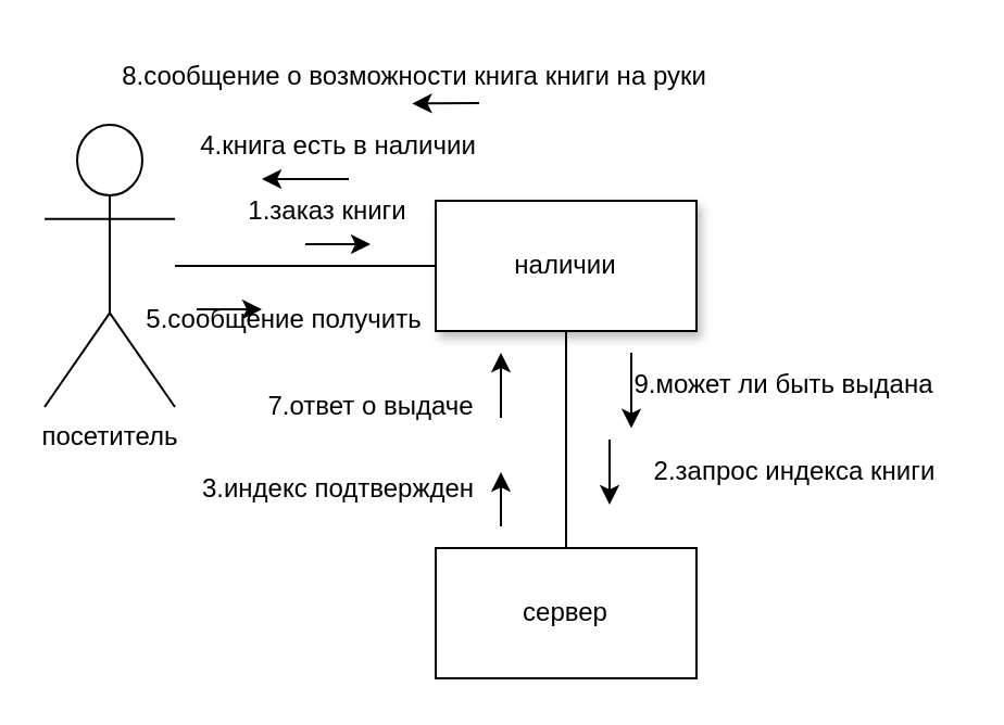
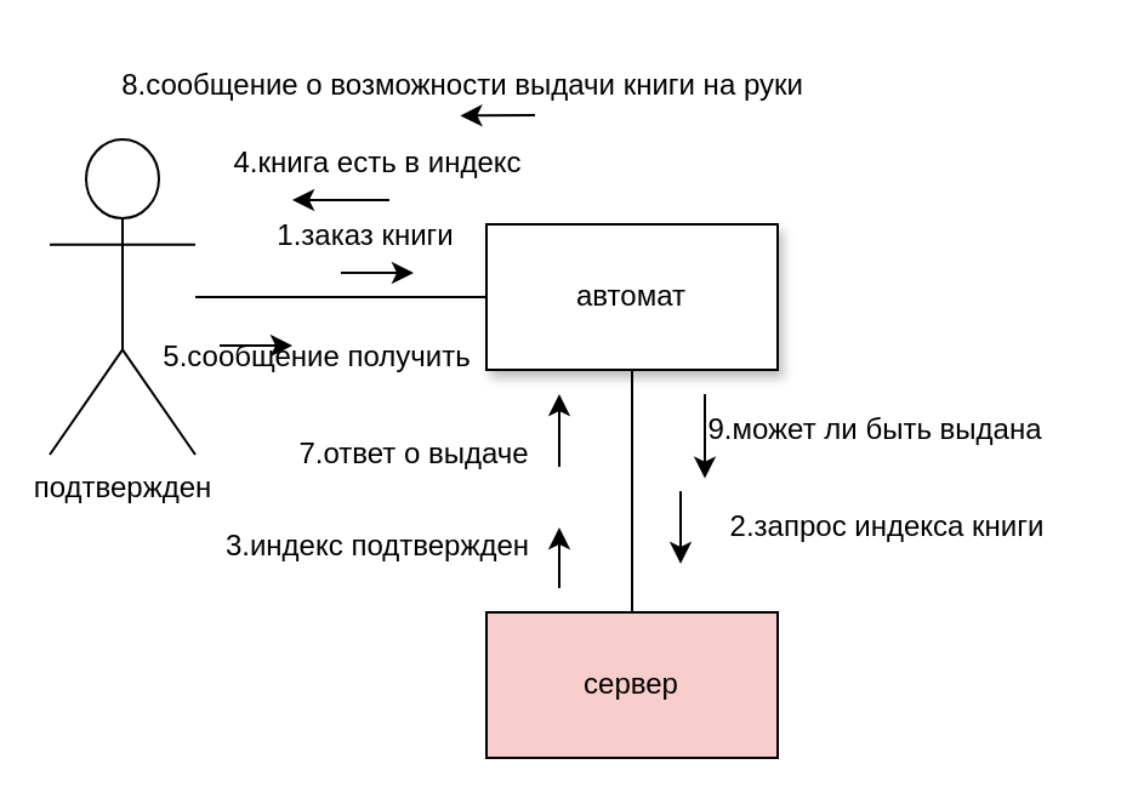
  <mxCell id="0" />
  <mxCell id="1" parent="0" />
- <mxCell id="2" value="наличии" style="whiteSpace=wrap;html=1;shadow=1;" vertex="1" parent="1"><mxGeometry x="200" y="92" width="120" height="60" as="geometry" /></mxCell>
- <mxCell id="3" value="сервер" style="whiteSpace=wrap;html=1;" vertex="1" parent="1"><mxGeometry x="200" y="252" width="120" height="60" as="geometry" /></mxCell>
- <mxCell id="4" value="посетитель" style="shape=umlActor;verticalLabelPosition=bottom;verticalAlign=top;html=1;outlineConnect=0;" vertex="1" parent="1"><mxGeometry x="20" y="57" width="60" height="130" as="geometry" /></mxCell>
+ <mxCell id="2" value="автомат" style="whiteSpace=wrap;html=1;shadow=1;" vertex="1" parent="1"><mxGeometry x="200" y="92" width="120" height="60" as="geometry" /></mxCell>
+ <mxCell id="3" value="сервер" style="whiteSpace=wrap;html=1;fillColor=#f8cecc;" vertex="1" parent="1"><mxGeometry x="200" y="252" width="120" height="60" as="geometry" /></mxCell>
+ <mxCell id="4" value="подтвержден" style="shape=umlActor;verticalLabelPosition=bottom;verticalAlign=top;html=1;outlineConnect=0;" vertex="1" parent="1"><mxGeometry x="20" y="57" width="60" height="130" as="geometry" /></mxCell>
  <mxCell id="5" value="" style="endArrow=none;html=1;rounded=0;entryX=0;entryY=0.5;entryDx=0;entryDy=0;" edge="1" parent="1" source="4" target="2"><mxGeometry width="50" height="50" relative="1" as="geometry"><mxPoint x="230" y="282" as="sourcePoint" /><mxPoint x="280" y="232" as="targetPoint" /></mxGeometry></mxCell>
  <mxCell id="6" value="" style="endArrow=none;html=1;rounded=0;entryX=0.5;entryY=1;entryDx=0;entryDy=0;exitX=0.5;exitY=0;exitDx=0;exitDy=0;" edge="1" parent="1" source="3" target="2"><mxGeometry width="50" height="50" relative="1" as="geometry"><mxPoint x="230" y="282" as="sourcePoint" /><mxPoint x="280" y="232" as="targetPoint" /></mxGeometry></mxCell>
  <mxCell id="7" value="" style="endArrow=classic;html=1;rounded=0;" edge="1" parent="1"><mxGeometry width="50" height="50" relative="1" as="geometry"><mxPoint x="140" y="112" as="sourcePoint" /><mxPoint x="170" y="112" as="targetPoint" /></mxGeometry></mxCell>
  <mxCell id="8" value="1.заказ книги" style="text;html=1;align=center;verticalAlign=middle;resizable=0;points=[];autosize=1;strokeColor=none;fillColor=none;" vertex="1" parent="1"><mxGeometry x="100" y="82" width="100" height="30" as="geometry" /></mxCell>
  <mxCell id="9" value="" style="endArrow=classic;html=1;rounded=0;" edge="1" parent="1"><mxGeometry width="50" height="50" relative="1" as="geometry"><mxPoint x="280" y="202" as="sourcePoint" /><mxPoint x="280" y="232" as="targetPoint" /></mxGeometry></mxCell>
  <mxCell id="10" value="2.запрос индекса книги" style="text;html=1;align=center;verticalAlign=middle;resizable=0;points=[];autosize=1;strokeColor=none;fillColor=none;" vertex="1" parent="1"><mxGeometry x="290" y="202" width="150" height="30" as="geometry" /></mxCell>
  <mxCell id="11" value="" style="endArrow=classic;html=1;rounded=0;" edge="1" parent="1"><mxGeometry width="50" height="50" relative="1" as="geometry"><mxPoint x="230" y="242" as="sourcePoint" /><mxPoint x="230" y="217" as="targetPoint" /></mxGeometry></mxCell>
  <mxCell id="12" value="3.индекс подтвержден" style="text;html=1;align=center;verticalAlign=middle;resizable=0;points=[];autosize=1;strokeColor=none;fillColor=none;" vertex="1" parent="1"><mxGeometry x="80" y="210" width="150" height="30" as="geometry" /></mxCell>
  <mxCell id="13" value="" style="endArrow=classic;html=1;rounded=0;" edge="1" parent="1"><mxGeometry width="50" height="50" relative="1" as="geometry"><mxPoint x="160" y="82" as="sourcePoint" /><mxPoint x="120" y="82" as="targetPoint" /></mxGeometry></mxCell>
- <mxCell id="14" value="4.книга есть в наличии" style="text;html=1;align=center;verticalAlign=middle;resizable=0;points=[];autosize=1;strokeColor=none;fillColor=none;" vertex="1" parent="1"><mxGeometry x="80" y="52" width="150" height="30" as="geometry" /></mxCell>
+ <mxCell id="14" value="4.книга есть в индекс" style="text;html=1;align=center;verticalAlign=middle;resizable=0;points=[];autosize=1;strokeColor=none;fillColor=none;" vertex="1" parent="1"><mxGeometry x="80" y="52" width="150" height="30" as="geometry" /></mxCell>
  <mxCell id="15" value="" style="endArrow=classic;html=1;rounded=0;" edge="1" parent="1"><mxGeometry width="50" height="50" relative="1" as="geometry"><mxPoint x="90" y="142" as="sourcePoint" /><mxPoint x="120" y="142" as="targetPoint" /></mxGeometry></mxCell>
  <mxCell id="16" value="5.сообщение получить" style="text;html=1;align=center;verticalAlign=middle;resizable=0;points=[];autosize=1;strokeColor=none;fillColor=none;" vertex="1" parent="1"><mxGeometry x="50" y="132" width="160" height="30" as="geometry" /></mxCell>
  <mxCell id="17" value="" style="endArrow=classic;html=1;rounded=0;entryX=0;entryY=-0.173;entryDx=0;entryDy=0;entryPerimeter=0;" edge="1" parent="1" target="10"><mxGeometry width="50" height="50" relative="1" as="geometry"><mxPoint x="290" y="162" as="sourcePoint" /><mxPoint x="280" y="232" as="targetPoint" /></mxGeometry></mxCell>
  <mxCell id="18" value="9.может ли быть выдана" style="text;html=1;align=center;verticalAlign=middle;resizable=0;points=[];autosize=1;strokeColor=none;fillColor=none;" vertex="1" parent="1"><mxGeometry x="280" y="162" width="160" height="30" as="geometry" /></mxCell>
  <mxCell id="19" value="" style="endArrow=classic;html=1;rounded=0;" edge="1" parent="1"><mxGeometry width="50" height="50" relative="1" as="geometry"><mxPoint x="230" y="192" as="sourcePoint" /><mxPoint x="230" y="162" as="targetPoint" /></mxGeometry></mxCell>
  <mxCell id="20" value="7.ответ о выдаче" style="text;html=1;align=center;verticalAlign=middle;resizable=0;points=[];autosize=1;strokeColor=none;fillColor=none;" vertex="1" parent="1"><mxGeometry x="110" y="172" width="120" height="30" as="geometry" /></mxCell>
  <mxCell id="21" value="" style="endArrow=classic;html=1;rounded=0;entryX=0.728;entryY=-0.16;entryDx=0;entryDy=0;entryPerimeter=0;" edge="1" parent="1" target="14"><mxGeometry width="50" height="50" relative="1" as="geometry"><mxPoint x="220" y="47" as="sourcePoint" /><mxPoint x="40" y="47" as="targetPoint" /></mxGeometry></mxCell>
- <mxCell id="22" value="8.сообщение о возможности книга книги на руки" style="text;html=1;align=center;verticalAlign=middle;resizable=0;points=[];autosize=1;strokeColor=none;fillColor=none;" vertex="1" parent="1"><mxGeometry x="40" y="20" width="300" height="30" as="geometry" /></mxCell>
+ <mxCell id="22" value="8.сообщение о возможности выдачи книги на руки" style="text;html=1;align=center;verticalAlign=middle;resizable=0;points=[];autosize=1;strokeColor=none;fillColor=none;" vertex="1" parent="1"><mxGeometry x="40" y="20" width="300" height="30" as="geometry" /></mxCell>
